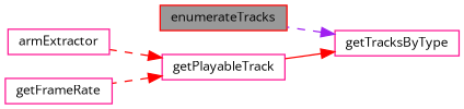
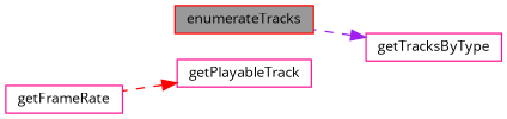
  digraph {
    fontname="Open Sans"
    rankdir=RL
    node [color=deeppink fillcolor=white fontname="Open Sans" fontsize=10 shape=box style=filled]
    edge [color=red dir=back fontname="Open Sans" fontsize=10 labelfontname=Helvetica labelfontsize=10 style=dashed]
    n1 [color=red fillcolor=grey60 fontcolor=black height=0.2 label=enumerateTracks width=0.4]
    n2 [height=0.2 label=getTracksByType width=0.4]
    n3 [height=0.2 label=getPlayableTrack width=0.4]
-   n4 [height=0.2 label=armExtractor width=0.4]
    n5 [height=0.2 label=getFrameRate width=0.4]
    n2 -> n1 [color=purple]
-   n2 -> n3 [style=solid]
-   n3 -> n4
    n3 -> n5
  }
